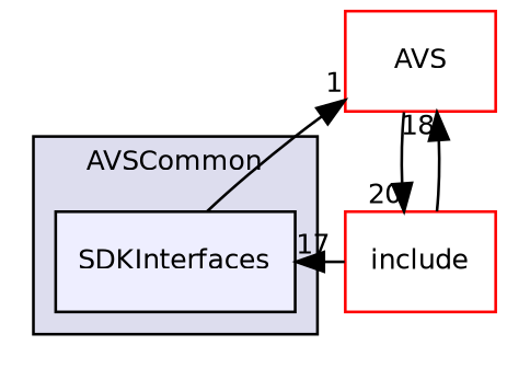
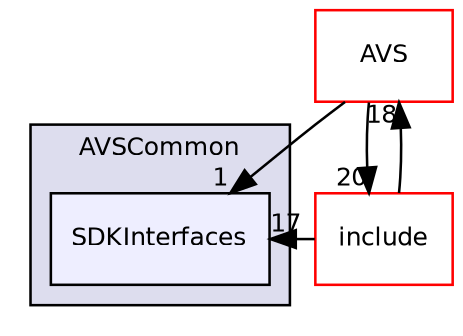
  digraph {
    compound=true
    node [fillcolor=white fontname=Helvetica fontsize=10 shape=box style=filled color=red]
    edge [labeldistance=1.5 labelfontname=Helvetica labelfontsize=10]
    n1 [fillcolor="#eeeeff" label=SDKInterfaces pencolor=black color=""]
    n2 [label=AVS]
    n3 [label=include]
    subgraph cluster_1 {
      bgcolor="#ddddee"
      fontname=Helvetica
      fontsize=10
      label=AVSCommon
      pencolor=black
      n1
    }
-   n1 -> n2 [headlabel=1]
+   n2 -> n1 [headlabel=1]
    n2 -> n3 [headlabel=20]
    n3 -> n1 [headlabel=17]
    n3 -> n2 [headlabel=18]
  }
